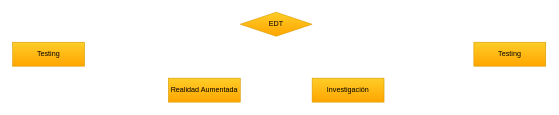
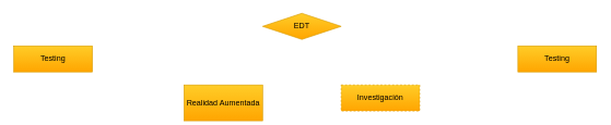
  <mxCell id="0" />
  <mxCell id="1" parent="0" />
  <mxCell id="2" value="EDT" style="rhombus;whiteSpace=wrap;html=1;fillColor=#ffcd28;gradientColor=#ffa500;strokeColor=#d79b00;" vertex="1" parent="1"><mxGeometry x="400" y="20" width="120" height="40" as="geometry" /></mxCell>
  <mxCell id="3" value="Testing&lt;span style=&quot;color: rgba(0, 0, 0, 0); font-family: monospace; font-size: 0px; text-align: start; text-wrap-mode: nowrap;&quot;&gt;%3CmxGraphModel%3E%3Croot%3E%3CmxCell%20id%3D%220%22%2F%3E%3CmxCell%20id%3D%221%22%20parent%3D%220%22%2F%3E%3CmxCell%20id%3D%222%22%20value%3D%22EDT%22%20style%3D%22rounded%3D0%3BwhiteSpace%3Dwrap%3Bhtml%3D1%3BfillColor%3D%23ffcd28%3BgradientColor%3D%23ffa500%3BstrokeColor%3D%23d79b00%3B%22%20vertex%3D%221%22%20parent%3D%221%22%3E%3CmxGeometry%20x%3D%22330%22%20y%3D%2250%22%20width%3D%22120%22%20height%3D%2240%22%20as%3D%22geometry%22%2F%3E%3C%2FmxCell%3E%3C%2Froot%3E%3C%2FmxGraphModel%3E&lt;/span&gt;" style="rounded=0;whiteSpace=wrap;html=1;fillColor=#ffcd28;gradientColor=#ffa500;strokeColor=#d79b00;" vertex="1" parent="1"><mxGeometry x="20" y="70" width="120" height="40" as="geometry" /></mxCell>
- <mxCell id="4" value="Realidad Aumentada" style="rounded=0;whiteSpace=wrap;html=1;fillColor=#ffcd28;gradientColor=#ffa500;strokeColor=#d79b00;" vertex="1" parent="1"><mxGeometry x="280" y="130" width="120" height="40" as="geometry" /></mxCell>
- <mxCell id="5" value="Investigación" style="rounded=0;whiteSpace=wrap;html=1;fillColor=#ffcd28;gradientColor=#ffa500;strokeColor=#d79b00;" vertex="1" parent="1"><mxGeometry x="520" y="130" width="120" height="40" as="geometry" /></mxCell>
+ <mxCell id="4" value="Realidad Aumentada" style="rounded=0;whiteSpace=wrap;html=1;fillColor=#ffcd28;gradientColor=#ffa500;strokeColor=#d79b00;" vertex="1" parent="1"><mxGeometry x="280" y="130" width="120" height="55" as="geometry" /></mxCell>
+ <mxCell id="5" value="Investigación" style="rounded=0;whiteSpace=wrap;html=1;fillColor=#ffcd28;gradientColor=#ffa500;strokeColor=#d79b00;dashed=1;" vertex="1" parent="1"><mxGeometry x="520" y="130" width="120" height="40" as="geometry" /></mxCell>
  <mxCell id="6" value="Testing&lt;span style=&quot;color: rgba(0, 0, 0, 0); font-family: monospace; font-size: 0px; text-align: start; text-wrap-mode: nowrap;&quot;&gt;%3CmxGraphModel%3E%3Croot%3E%3CmxCell%20id%3D%220%22%2F%3E%3CmxCell%20id%3D%221%22%20parent%3D%220%22%2F%3E%3CmxCell%20id%3D%222%22%20value%3D%22EDT%22%20style%3D%22rounded%3D0%3BwhiteSpace%3Dwrap%3Bhtml%3D1%3BfillColor%3D%23ffcd28%3BgradientColor%3D%23ffa500%3BstrokeColor%3D%23d79b00%3B%22%20vertex%3D%221%22%20parent%3D%221%22%3E%3CmxGeometry%20x%3D%22330%22%20y%3D%2250%22%20width%3D%22120%22%20height%3D%2240%22%20as%3D%22geometry%22%2F%3E%3C%2FmxCell%3E%3C%2Froot%3E%3C%2FmxGraphModel%3E&lt;/span&gt;" style="rounded=0;whiteSpace=wrap;html=1;fillColor=#ffcd28;gradientColor=#ffa500;strokeColor=#d79b00;" vertex="1" parent="1"><mxGeometry x="790" y="70" width="120" height="40" as="geometry" /></mxCell>
